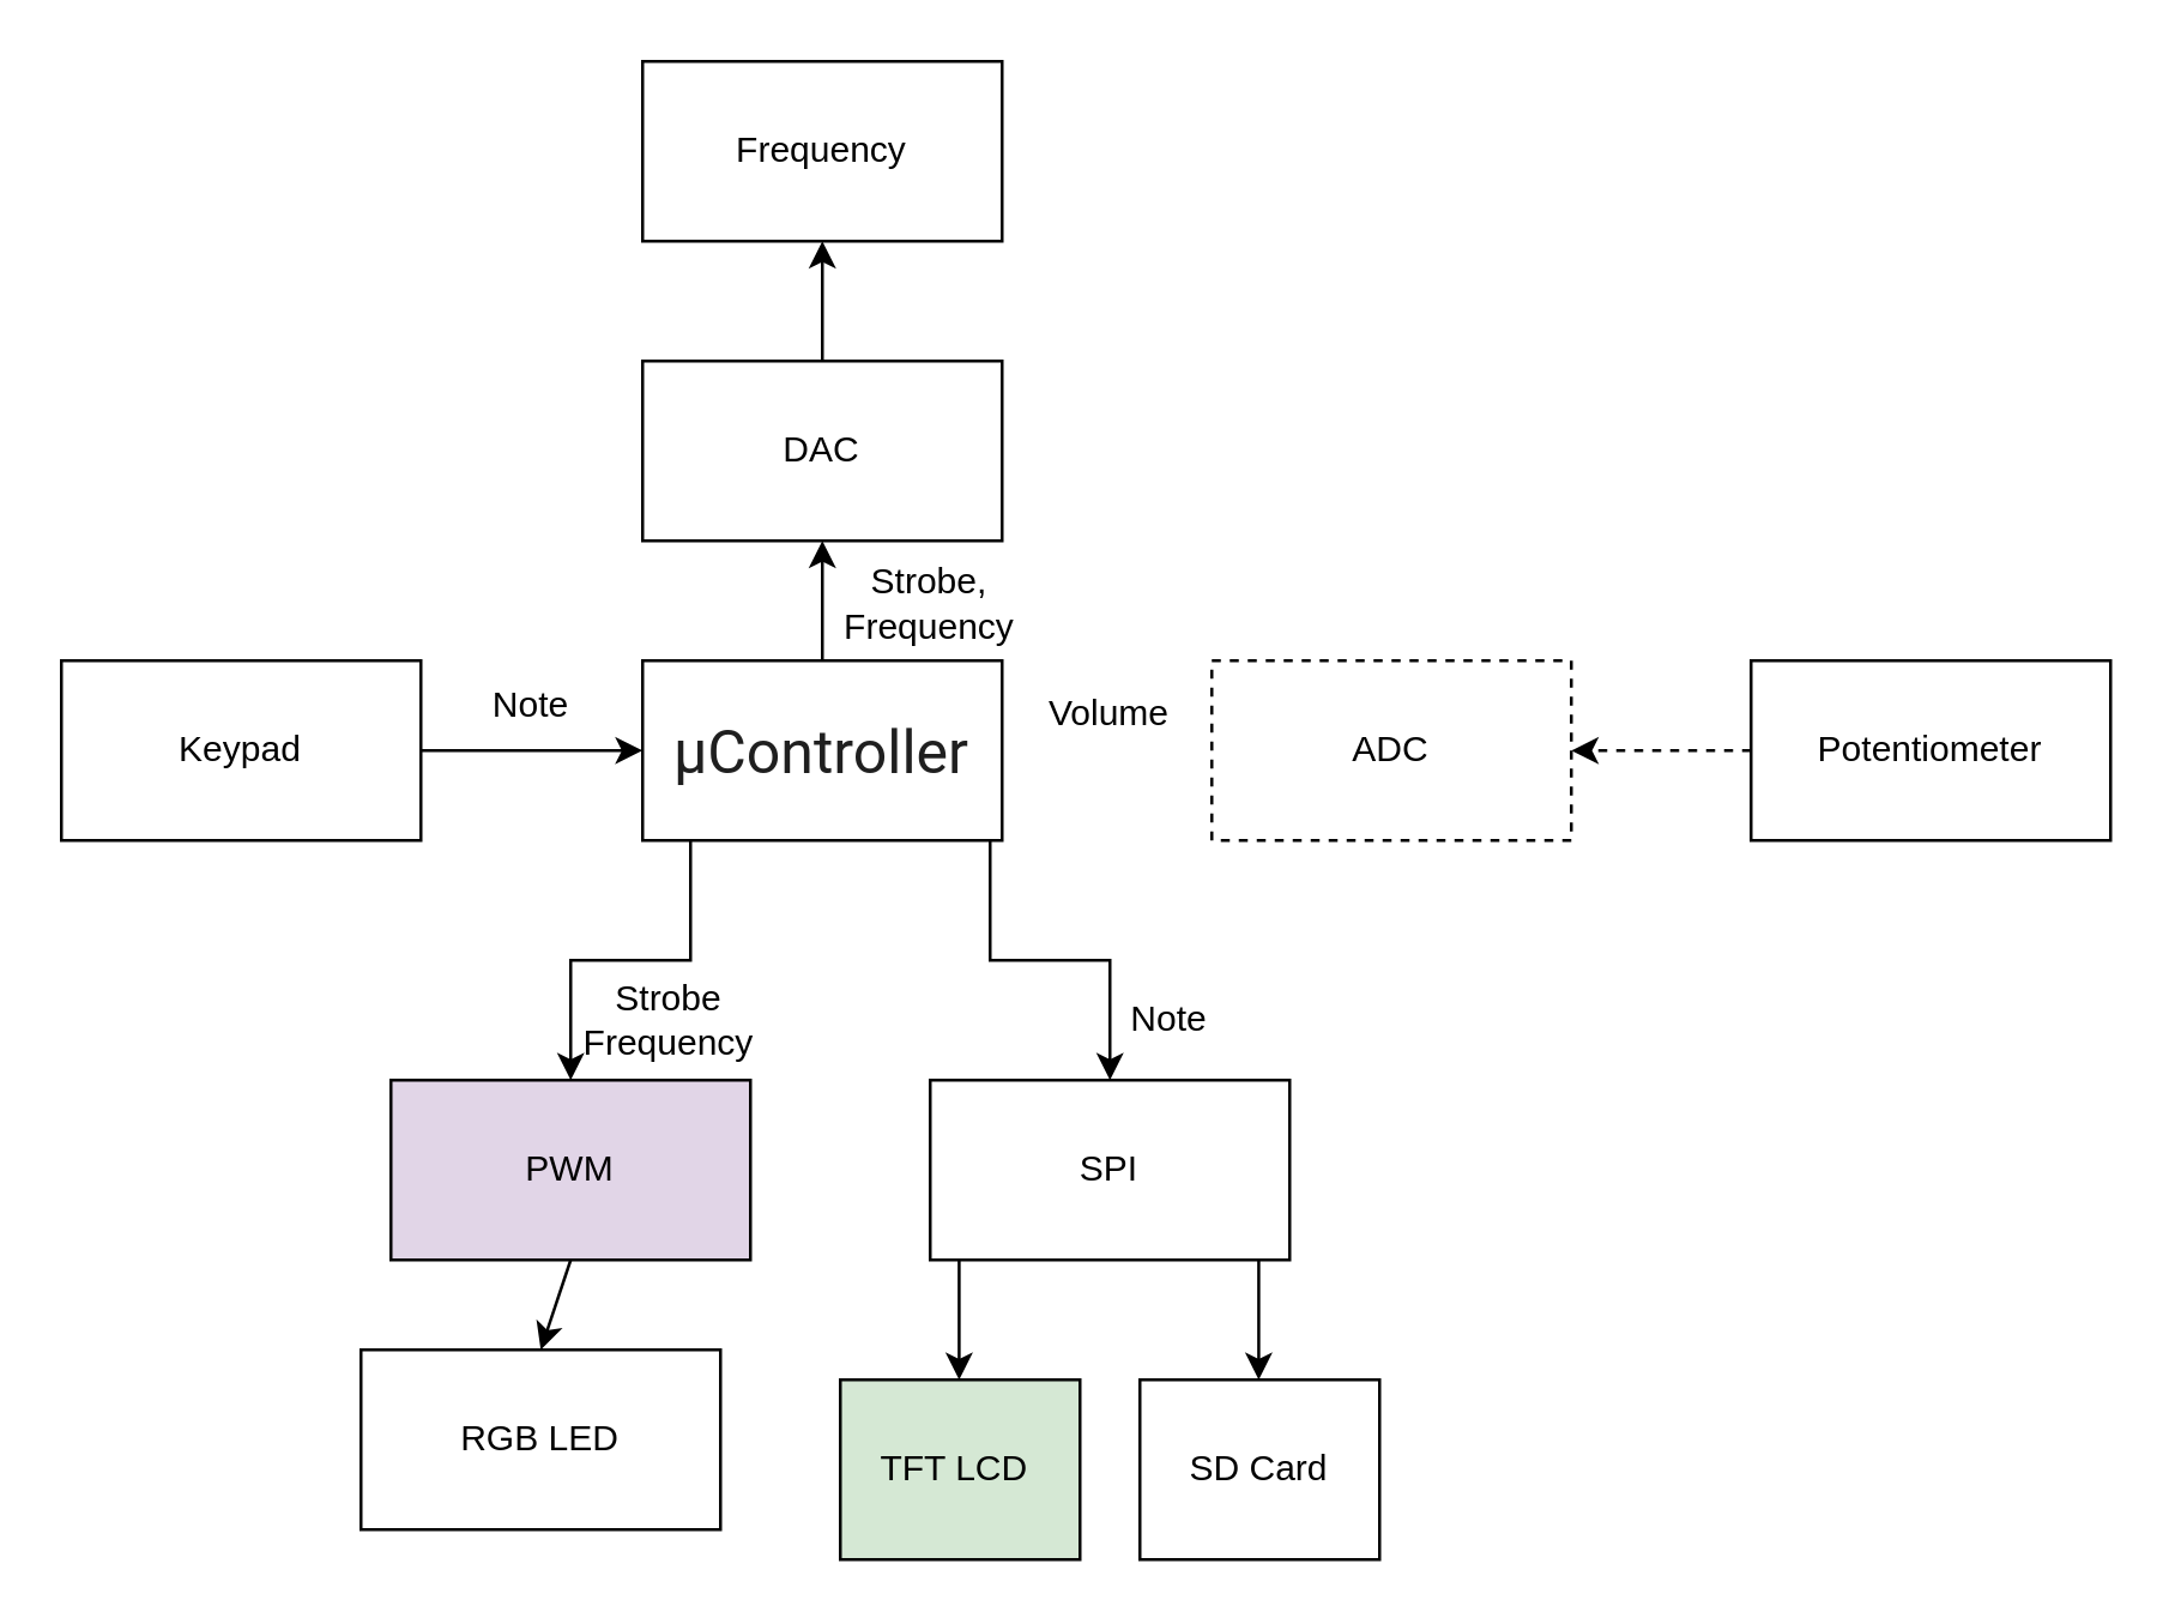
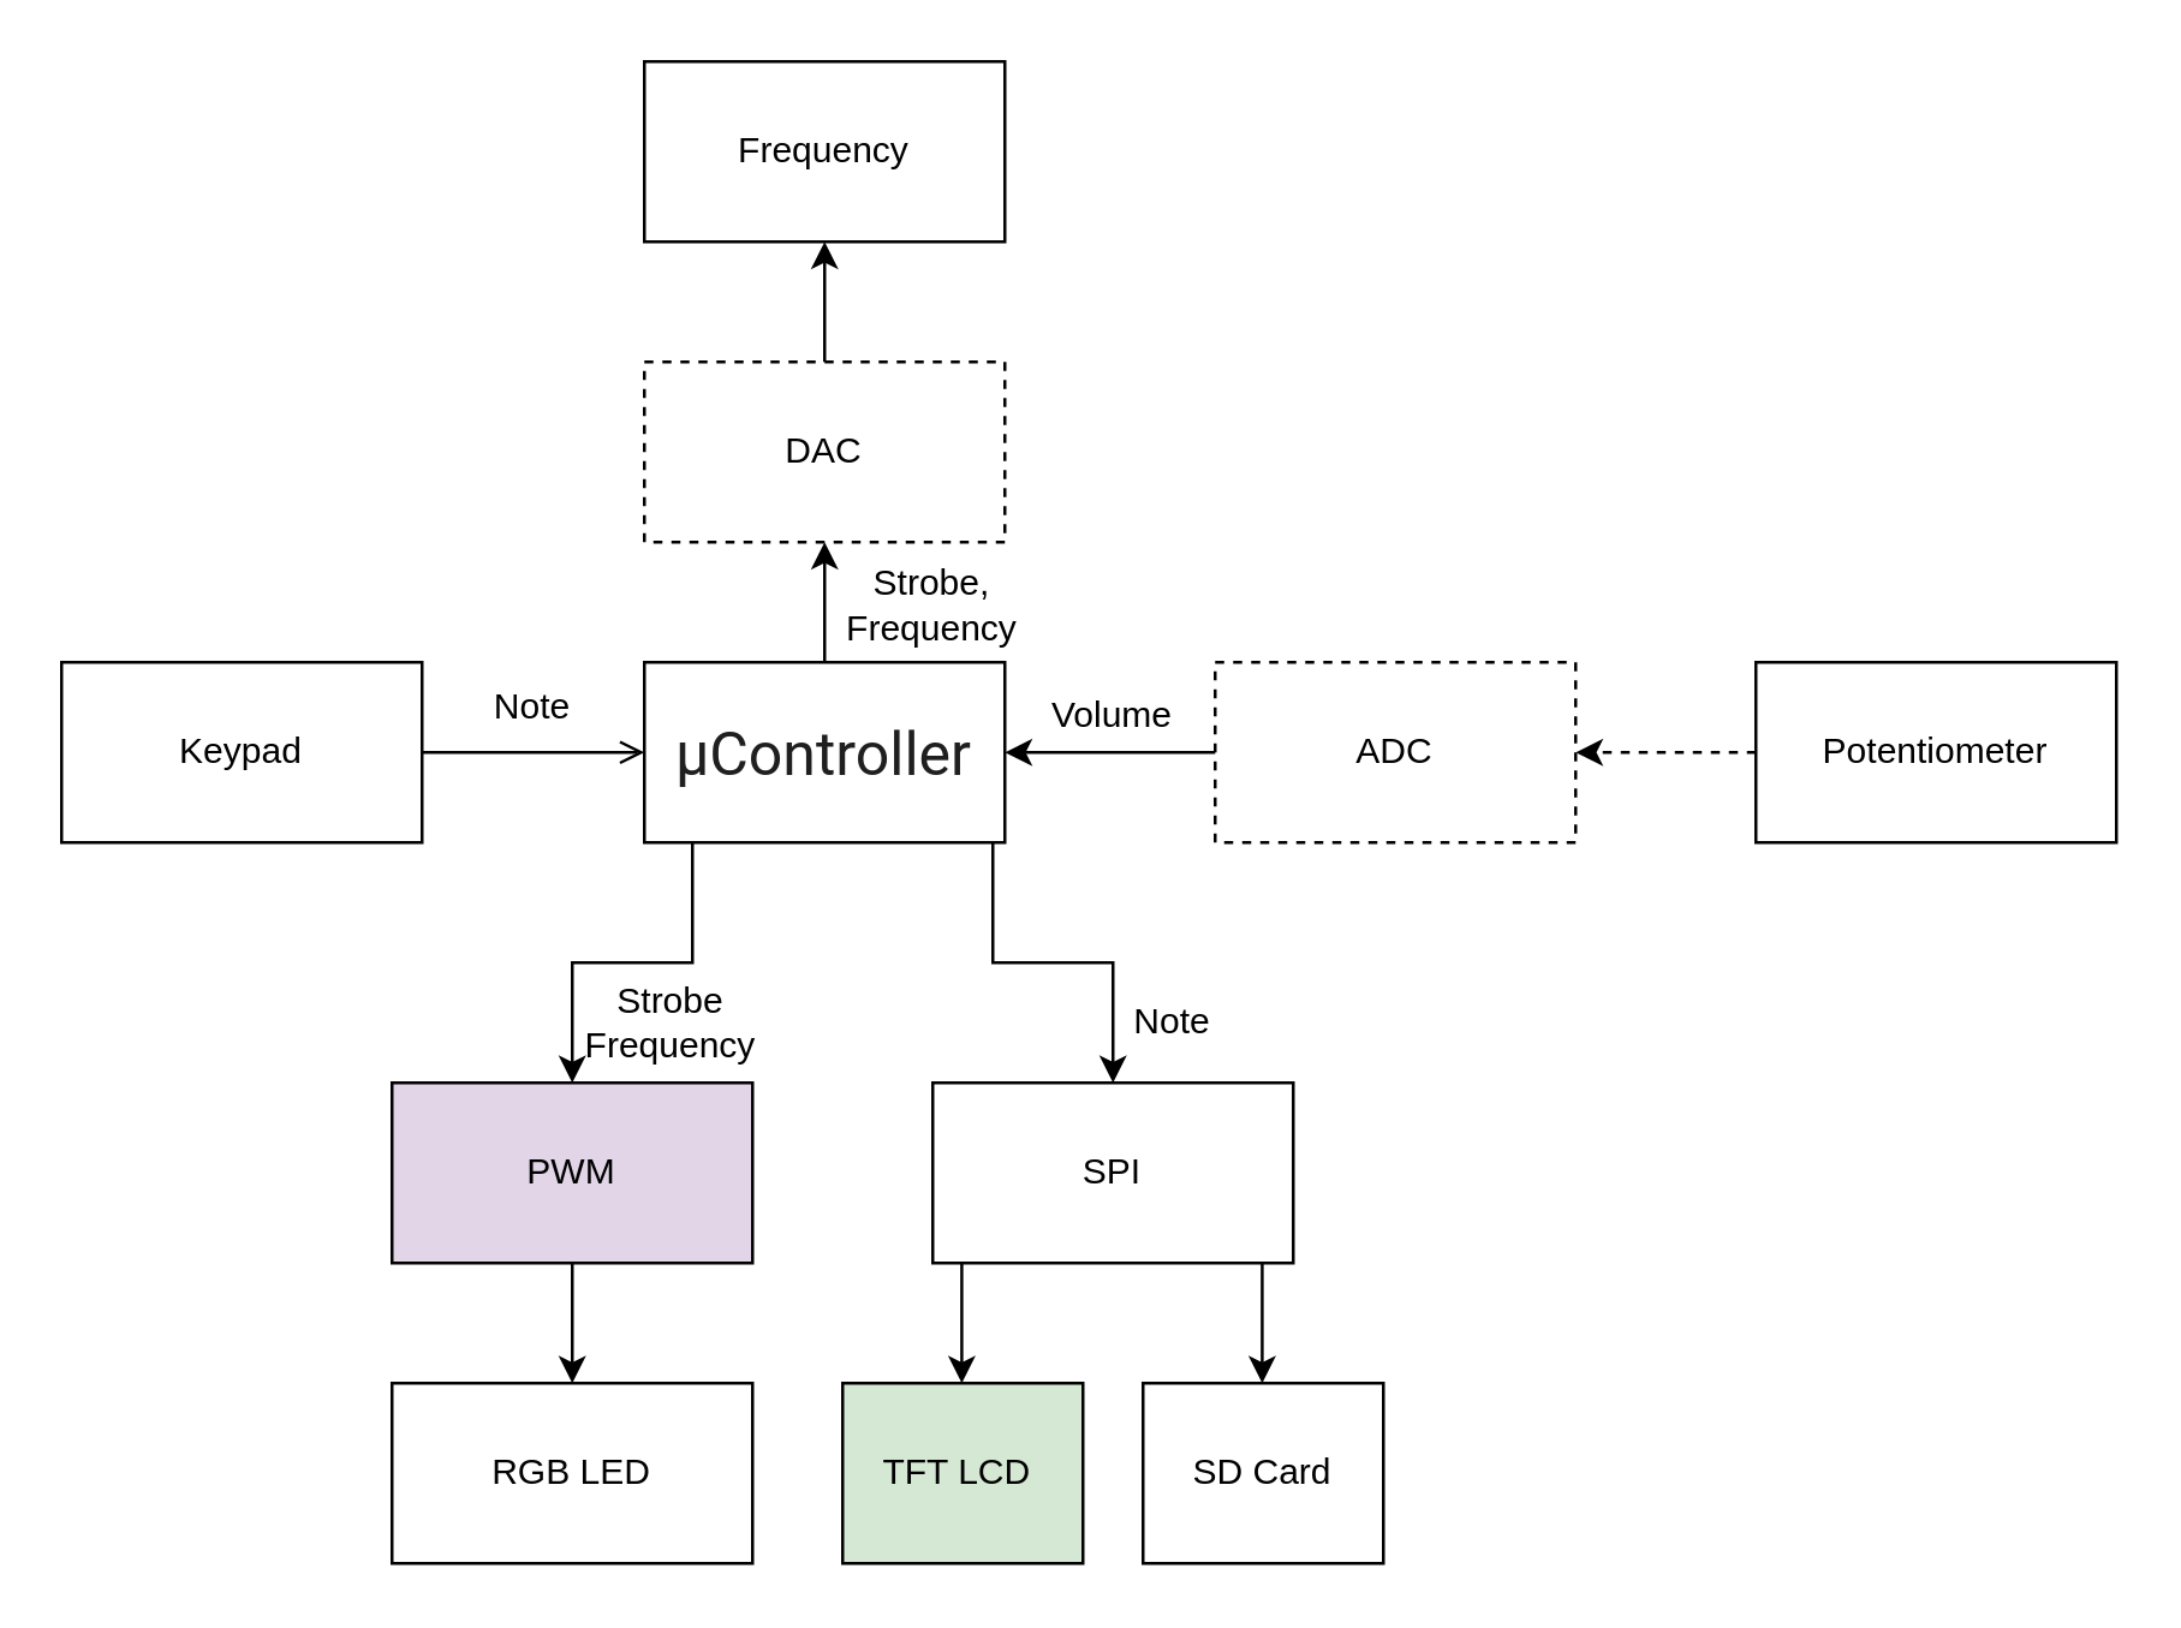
  <mxCell id="0" />
  <mxCell id="1" parent="0" />
  <mxCell id="2" value="&lt;div style=&quot;text-align: center;&quot;&gt;&lt;span style=&quot;background-color: rgb(255, 255, 255); color: rgb(31, 31, 31); font-family: &amp;quot;Google Sans&amp;quot;, Roboto, Arial, sans-serif; font-size: 20px; text-align: left;&quot;&gt;μController&lt;/span&gt;&lt;/div&gt;" style="rounded=0;whiteSpace=wrap;html=1;" vertex="1" parent="1"><mxGeometry x="214" y="220" width="120" height="60" as="geometry" /></mxCell>
- <mxCell id="3" value="DAC" style="rounded=0;whiteSpace=wrap;html=1;" vertex="1" parent="1"><mxGeometry x="214" y="120" width="120" height="60" as="geometry" /></mxCell>
+ <mxCell id="3" value="DAC" style="rounded=0;whiteSpace=wrap;html=1;dashed=1;" vertex="1" parent="1"><mxGeometry x="214" y="120" width="120" height="60" as="geometry" /></mxCell>
  <mxCell id="4" value="" style="endArrow=classic;html=1;rounded=0;exitX=0.5;exitY=0;exitDx=0;exitDy=0;entryX=0.5;entryY=1;entryDx=0;entryDy=0;" edge="1" parent="1" source="2" target="3"><mxGeometry width="50" height="50" relative="1" as="geometry"><mxPoint x="190" y="220" as="sourcePoint" /><mxPoint x="240" y="170" as="targetPoint" /></mxGeometry></mxCell>
  <mxCell id="5" value="Frequency" style="rounded=0;whiteSpace=wrap;html=1;" vertex="1" parent="1"><mxGeometry x="214" y="20" width="120" height="60" as="geometry" /></mxCell>
  <mxCell id="6" value="" style="endArrow=classic;html=1;rounded=0;exitX=0.5;exitY=0;exitDx=0;exitDy=0;entryX=0.5;entryY=1;entryDx=0;entryDy=0;" edge="1" parent="1" source="3" target="5"><mxGeometry width="50" height="50" relative="1" as="geometry"><mxPoint x="190" y="170" as="sourcePoint" /><mxPoint x="240" y="120" as="targetPoint" /></mxGeometry></mxCell>
  <mxCell id="7" value="Keypad" style="rounded=0;whiteSpace=wrap;html=1;" vertex="1" parent="1"><mxGeometry x="20" y="220" width="120" height="60" as="geometry" /></mxCell>
- <mxCell id="8" value="" style="endArrow=classic;html=1;rounded=0;exitX=1;exitY=0.5;exitDx=0;exitDy=0;entryX=0;entryY=0.5;entryDx=0;entryDy=0;" edge="1" parent="1" source="7" target="2"><mxGeometry width="50" height="50" relative="1" as="geometry"><mxPoint x="190" y="310" as="sourcePoint" /><mxPoint x="240" y="260" as="targetPoint" /></mxGeometry></mxCell>
+ <mxCell id="8" value="" style="endArrow=open;html=1;rounded=0;exitX=1;exitY=0.5;exitDx=0;exitDy=0;entryX=0;entryY=0.5;entryDx=0;entryDy=0;" edge="1" parent="1" source="7" target="2"><mxGeometry width="50" height="50" relative="1" as="geometry"><mxPoint x="190" y="310" as="sourcePoint" /><mxPoint x="240" y="260" as="targetPoint" /></mxGeometry></mxCell>
  <mxCell id="9" value="Strobe, Frequency" style="text;html=1;align=center;verticalAlign=middle;whiteSpace=wrap;rounded=0;" vertex="1" parent="1"><mxGeometry x="280" y="186" width="60" height="30" as="geometry" /></mxCell>
  <mxCell id="10" value="Note" style="text;html=1;align=center;verticalAlign=middle;whiteSpace=wrap;rounded=0;" vertex="1" parent="1"><mxGeometry x="147" y="220" width="60" height="30" as="geometry" /></mxCell>
  <mxCell id="11" value="Potentiometer" style="rounded=0;whiteSpace=wrap;html=1;" vertex="1" parent="1"><mxGeometry x="584" y="220" width="120" height="60" as="geometry" /></mxCell>
  <mxCell id="12" value="Volume" style="text;html=1;align=center;verticalAlign=middle;whiteSpace=wrap;rounded=0;" vertex="1" parent="1"><mxGeometry x="340" y="223" width="60" height="30" as="geometry" /></mxCell>
  <mxCell id="13" value="ADC" style="rounded=0;whiteSpace=wrap;html=1;dashed=1;" vertex="1" parent="1"><mxGeometry x="404" y="220" width="120" height="60" as="geometry" /></mxCell>
+ <mxCell id="14" value="" style="endArrow=classic;html=1;rounded=0;exitX=0;exitY=0.5;exitDx=0;exitDy=0;entryX=1;entryY=0.5;entryDx=0;entryDy=0;" edge="1" parent="1" source="13" target="2"><mxGeometry width="50" height="50" relative="1" as="geometry"><mxPoint x="390" y="190" as="sourcePoint" /><mxPoint x="340" y="250" as="targetPoint" /></mxGeometry></mxCell>
  <mxCell id="15" value="" style="endArrow=classic;html=1;rounded=0;exitX=0;exitY=0.5;exitDx=0;exitDy=0;entryX=1;entryY=0.5;entryDx=0;entryDy=0;dashed=1;" edge="1" parent="1" source="11" target="13"><mxGeometry width="50" height="50" relative="1" as="geometry"><mxPoint x="390" y="190" as="sourcePoint" /><mxPoint x="440" y="140" as="targetPoint" /></mxGeometry></mxCell>
  <mxCell id="16" value="PWM" style="rounded=0;whiteSpace=wrap;html=1;fillColor=#e1d5e7;" vertex="1" parent="1"><mxGeometry x="130" y="360" width="120" height="60" as="geometry" /></mxCell>
  <mxCell id="17" value="" style="endArrow=classic;html=1;rounded=0;" edge="1" parent="1"><mxGeometry width="50" height="50" relative="1" as="geometry"><mxPoint x="230" y="280" as="sourcePoint" /><mxPoint x="190" y="360" as="targetPoint" /><Array as="points"><mxPoint x="230" y="320" /><mxPoint x="190" y="320" /></Array></mxGeometry></mxCell>
  <mxCell id="18" value="Strobe Frequency" style="text;html=1;align=center;verticalAlign=middle;whiteSpace=wrap;rounded=0;" vertex="1" parent="1"><mxGeometry x="193" y="325" width="60" height="30" as="geometry" /></mxCell>
- <mxCell id="19" value="RGB LED" style="rounded=0;whiteSpace=wrap;html=1;" vertex="1" parent="1"><mxGeometry x="120" y="450" width="120" height="60" as="geometry" /></mxCell>
+ <mxCell id="19" value="RGB LED" style="rounded=0;whiteSpace=wrap;html=1;" vertex="1" parent="1"><mxGeometry x="130" y="460" width="120" height="60" as="geometry" /></mxCell>
  <mxCell id="20" value="" style="endArrow=classic;html=1;rounded=0;exitX=0.5;exitY=1;exitDx=0;exitDy=0;entryX=0.5;entryY=0;entryDx=0;entryDy=0;" edge="1" parent="1" source="16" target="19"><mxGeometry width="50" height="50" relative="1" as="geometry"><mxPoint x="280" y="440" as="sourcePoint" /><mxPoint x="330" y="390" as="targetPoint" /></mxGeometry></mxCell>
  <mxCell id="21" value="" style="endArrow=classic;html=1;rounded=0;" edge="1" parent="1"><mxGeometry width="50" height="50" relative="1" as="geometry"><mxPoint x="330" y="280" as="sourcePoint" /><mxPoint x="370" y="360" as="targetPoint" /><Array as="points"><mxPoint x="330" y="320" /><mxPoint x="370" y="320" /></Array></mxGeometry></mxCell>
  <mxCell id="22" value="SPI" style="rounded=0;whiteSpace=wrap;html=1;" vertex="1" parent="1"><mxGeometry x="310" y="360" width="120" height="60" as="geometry" /></mxCell>
  <mxCell id="23" value="SD Card" style="rounded=0;whiteSpace=wrap;html=1;" vertex="1" parent="1"><mxGeometry x="380" y="460" width="80" height="60" as="geometry" /></mxCell>
  <mxCell id="24" value="Note" style="text;html=1;align=center;verticalAlign=middle;whiteSpace=wrap;rounded=0;" vertex="1" parent="1"><mxGeometry x="360" y="325" width="60" height="30" as="geometry" /></mxCell>
  <mxCell id="25" value="" style="endArrow=classic;html=1;rounded=0;exitX=0.5;exitY=1;exitDx=0;exitDy=0;entryX=0.5;entryY=0;entryDx=0;entryDy=0;" edge="1" parent="1"><mxGeometry width="50" height="50" relative="1" as="geometry"><mxPoint x="419.66" y="420" as="sourcePoint" /><mxPoint x="419.66" y="460" as="targetPoint" /></mxGeometry></mxCell>
  <mxCell id="26" value="TFT LCD&amp;nbsp;" style="rounded=0;whiteSpace=wrap;html=1;fillColor=#d5e8d4;" vertex="1" parent="1"><mxGeometry x="280" y="460" width="80" height="60" as="geometry" /></mxCell>
  <mxCell id="27" value="" style="endArrow=classic;html=1;rounded=0;exitX=0.5;exitY=1;exitDx=0;exitDy=0;entryX=0.5;entryY=0;entryDx=0;entryDy=0;" edge="1" parent="1"><mxGeometry width="50" height="50" relative="1" as="geometry"><mxPoint x="319.66" y="420" as="sourcePoint" /><mxPoint x="319.66" y="460" as="targetPoint" /></mxGeometry></mxCell>
